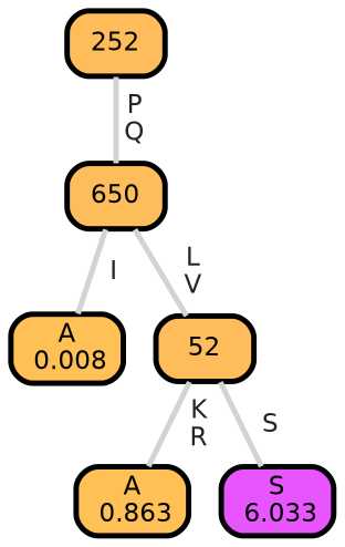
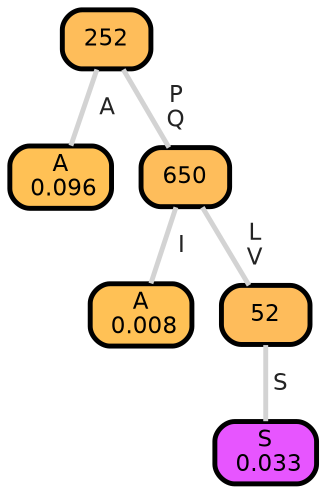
  graph {
    ranksep="0 equally"
    splines=straight
    node [color=black fillcolor="#ffc155" fontcolor=black fontname=helvetica penwidth=3 shape=box style="filled, rounded"]
    edge [color=lightgray fontcolor=grey14 fontname=helvetica fontweight=bold penwidth=3]
+   n1 [label="A\n 0.096"]
    n2 [fillcolor="#febd5a" label=252]
    n3 [fillcolor="#febd5b" label=650]
    n4 [label="A\n 0.008"]
    n5 [fillcolor="#febc5b" label=52]
-   n6 [label="A\n 0.863"]
-   n7 [fillcolor="#e755ff" label="S\n 6.033"]
+   n7 [fillcolor="#e755ff" label="S\n 0.033"]
    subgraph sub_1 {
      rank=same
    }
+   n2 -- n1 [label=" A"]
    n2 -- n3 [label=" P\n Q"]
    n3 -- n4 [label=" I"]
    n3 -- n5 [label=" L\n V"]
-   n5 -- n6 [label=" K\n R"]
    n5 -- n7 [label=" S"]
  }
